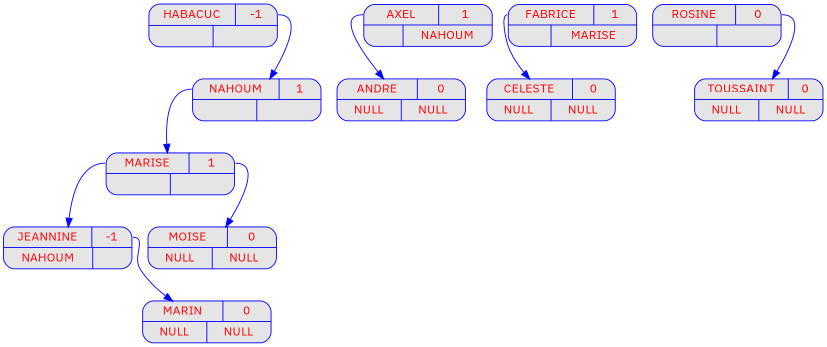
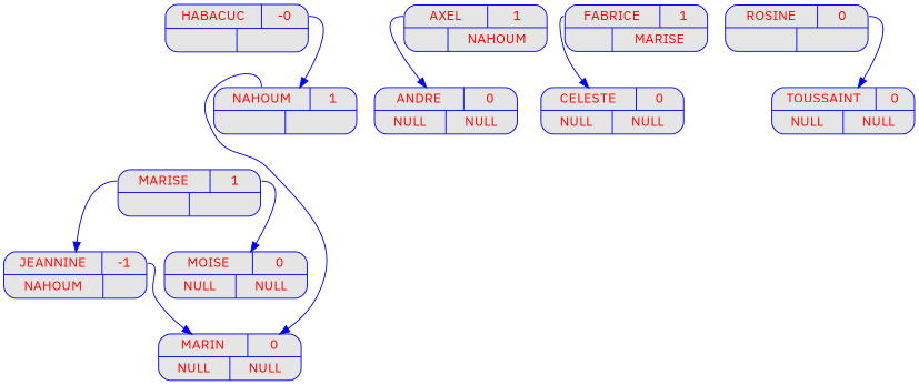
  digraph {
    fontname="IBM Plex Sans"
    node [color=blue fillcolor=grey90 fontcolor=red fontname="IBM Plex Sans" fontsize=14 shape=record style="rounded, filled"]
    edge [color=blue fontname="IBM Plex Sans" tailport=d]
-   n1 [label="{{<g> HABACUC | <d> -1 } | { <g> | <d>}}" width=2]
+   n1 [label="{{<g> HABACUC | <d> -0 } | { <g> | <d>}}" width=2]
    n2 [label="{{<g> NAHOUM | <d> 1 } | { <g> | <d>}}" width=2]
    n3 [label="{{<g> MARISE | <d> 1 } | { <g> | <d>}}" width=2]
    n4 [label="{{<g> AXEL | <d> 1 }| { <g> | <d> NAHOUM}}" width=2]
    n5 [label="{{<g> ANDRE | <d> 0 }| { <g> NULL | <d> NULL}}" width=2]
    n6 [label="{{<g> FABRICE | <d> 1 }| { <g> | <d> MARISE}}" width=2]
    n7 [label="{{<g> CELESTE | <d> 0 }| { <g> NULL | <d> NULL}}" width=2]
    n8 [label="{{<g> JEANNINE | <d> -1 }| { <g> NAHOUM | <d> }}" width=2]
    n9 [label="{{<g> MOISE | <d> 0 }| { <g> NULL | <d> NULL}}" width=2]
    n10 [label="{{<g> ROSINE | <d> 0 } | { <g> | <d>}}" width=2]
    n11 [label="{{<g> TOUSSAINT | <d> 0 }| { <g> NULL | <d> NULL}}" width=2]
    n12 [label="{{<g> MARIN | <d> 0 }| { <g> NULL | <d> NULL}}" width=2]
    n1 -> n2
-   n2 -> n3 [tailport=g]
+   n2 -> n12 [tailport=g]
    n3 -> n8 [tailport=g]
    n3 -> n9
    n4 -> n5 [tailport=g]
    n6 -> n7 [tailport=g]
    n8 -> n12
    n10 -> n11
  }
